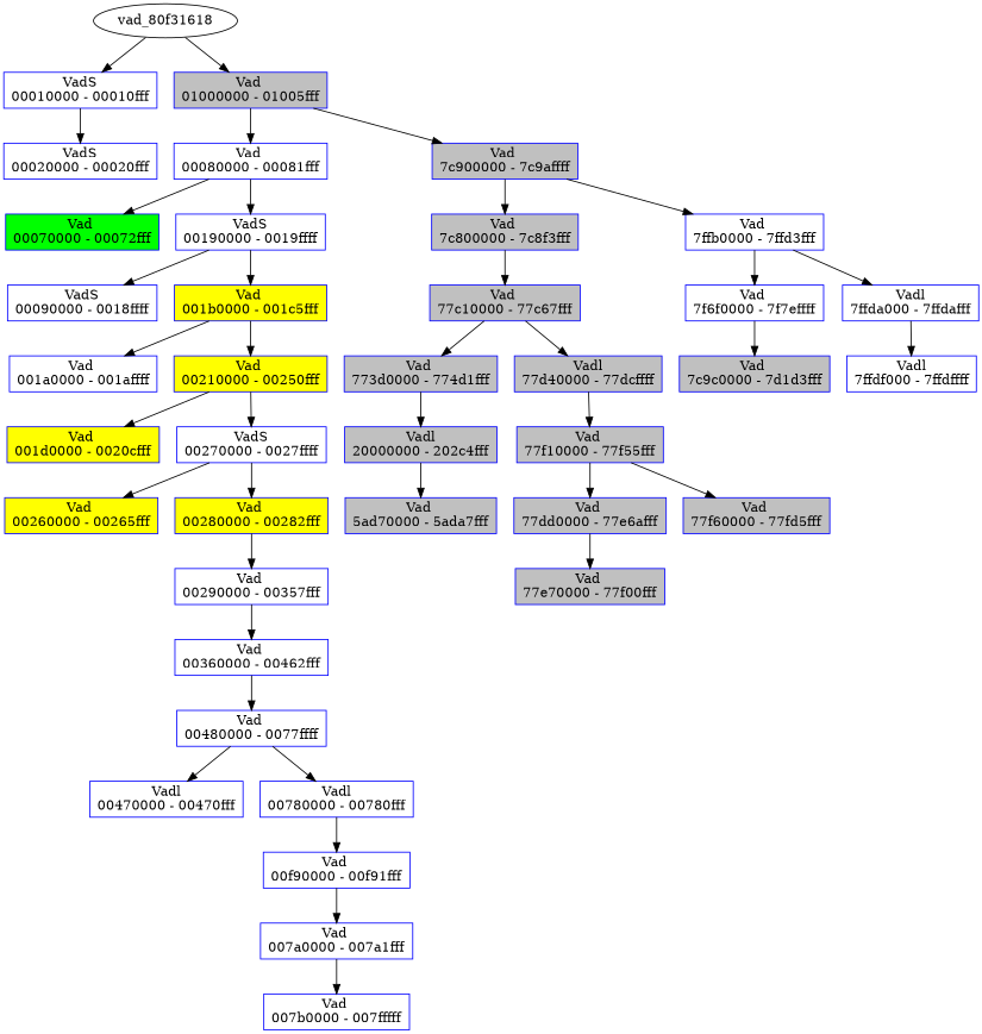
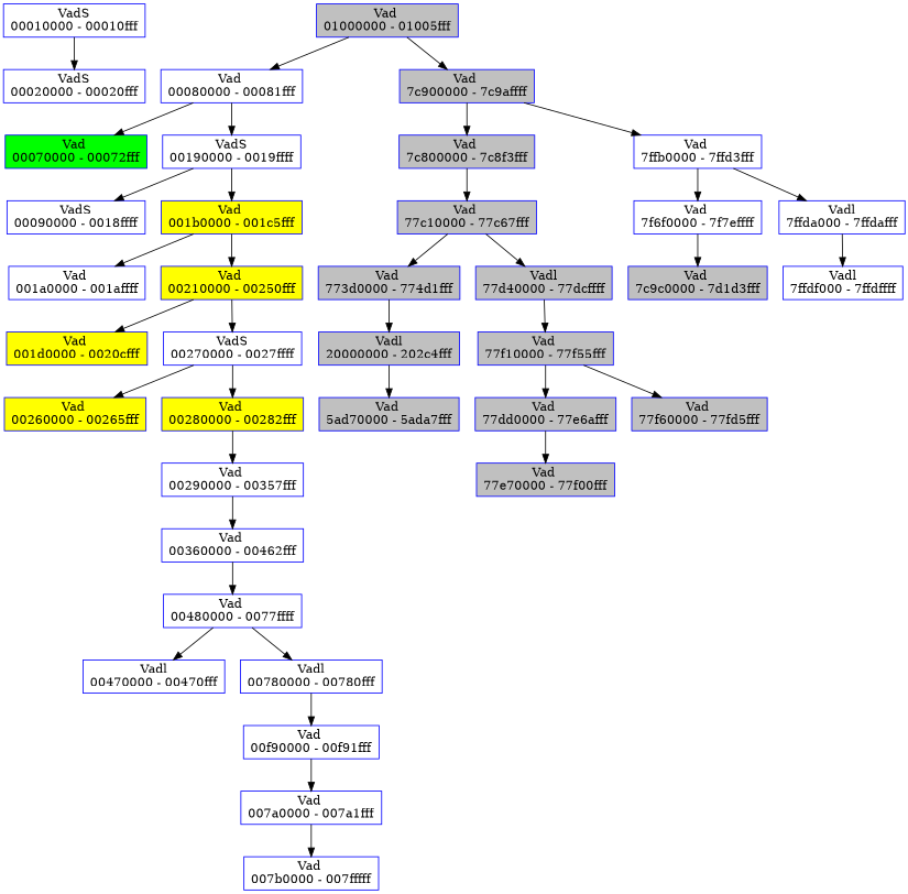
  digraph {
    rankdir=TB
    node [color=blue fillcolor=white shape=record style=filled]
    n1 [label="{ VadS\n00010000 - 00010fff }"]
-   vad_80f31618 [color="" fillcolor="" shape="" style=""]
    n3 [fillcolor=gray label="{ Vad \n01000000 - 01005fff }"]
    n4 [label="{ VadS\n00020000 - 00020fff }"]
    n5 [label="{ Vad \n00080000 - 00081fff }"]
    n6 [fillcolor=gray label="{ Vad \n7c900000 - 7c9affff }"]
    n7 [fillcolor=green label="{ Vad \n00070000 - 00072fff }"]
    n8 [label="{ VadS\n00190000 - 0019ffff }"]
    n9 [label="{ VadS\n00090000 - 0018ffff }"]
    n10 [fillcolor=yellow label="{ Vad \n001b0000 - 001c5fff }"]
    n11 [label="{ Vad \n001a0000 - 001affff }"]
    n12 [fillcolor=yellow label="{ Vad \n00210000 - 00250fff }"]
    n13 [fillcolor=yellow label="{ Vad \n001d0000 - 0020cfff }"]
    n14 [label="{ VadS\n00270000 - 0027ffff }"]
    n15 [fillcolor=yellow label="{ Vad \n00260000 - 00265fff }"]
    n16 [fillcolor=yellow label="{ Vad \n00280000 - 00282fff }"]
    n17 [label="{ Vad \n00290000 - 00357fff }"]
    n18 [label="{ Vad \n00360000 - 00462fff }"]
    n19 [label="{ Vad \n00480000 - 0077ffff }"]
    n20 [label="{ Vadl\n00470000 - 00470fff }"]
    n21 [label="{ Vadl\n00780000 - 00780fff }"]
    n22 [label="{ Vad \n00f90000 - 00f91fff }"]
    n23 [label="{ Vad \n007a0000 - 007a1fff }"]
    n24 [label="{ Vad \n007b0000 - 007fffff }"]
    n25 [fillcolor=gray label="{ Vad \n7c800000 - 7c8f3fff }"]
    n26 [label="{ Vad \n7ffb0000 - 7ffd3fff }"]
    n27 [fillcolor=gray label="{ Vad \n77c10000 - 77c67fff }"]
    n28 [fillcolor=gray label="{ Vad \n773d0000 - 774d1fff }"]
    n29 [fillcolor=gray label="{ Vadl\n77d40000 - 77dcffff }"]
    n30 [fillcolor=gray label="{ Vadl\n20000000 - 202c4fff }"]
    n31 [fillcolor=gray label="{ Vad \n5ad70000 - 5ada7fff }"]
    n32 [fillcolor=gray label="{ Vad \n77f10000 - 77f55fff }"]
    n33 [fillcolor=gray label="{ Vad \n77dd0000 - 77e6afff }"]
    n34 [fillcolor=gray label="{ Vad \n77f60000 - 77fd5fff }"]
    n35 [fillcolor=gray label="{ Vad \n77e70000 - 77f00fff }"]
    n36 [label="{ Vad \n7f6f0000 - 7f7effff }"]
    n37 [label="{ Vadl\n7ffda000 - 7ffdafff }"]
    n38 [fillcolor=gray label="{ Vad \n7c9c0000 - 7d1d3fff }"]
    n39 [label="{ Vadl\n7ffdf000 - 7ffdffff }"]
    n1 -> n4
-   vad_80f31618 -> n1
-   vad_80f31618 -> n3
    n3 -> n5
    n3 -> n6
    n5 -> n7
    n5 -> n8
    n6 -> n25
    n6 -> n26
    n8 -> n9
    n8 -> n10
    n10 -> n11
    n10 -> n12
    n12 -> n13
    n12 -> n14
    n14 -> n15
    n14 -> n16
    n16 -> n17
    n17 -> n18
    n18 -> n19
    n19 -> n20
    n19 -> n21
    n21 -> n22
    n22 -> n23
    n23 -> n24
    n25 -> n27
    n26 -> n36
    n26 -> n37
    n27 -> n28
    n27 -> n29
    n28 -> n30
    n29 -> n32
    n30 -> n31
    n32 -> n33
    n32 -> n34
    n33 -> n35
    n36 -> n38
    n37 -> n39
  }
